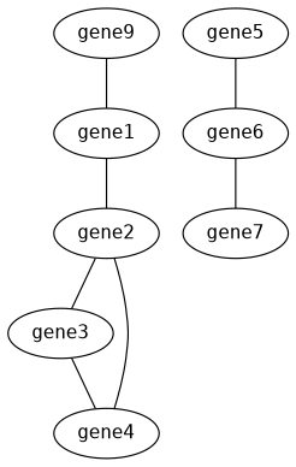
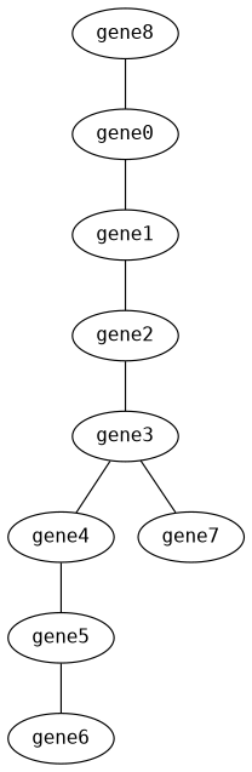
  strict graph {
    fontname="DejaVu Sans Mono"
    node [fontname="DejaVu Sans Mono"]
    edge [fontname="DejaVu Sans Mono"]
    gene1
    gene2
    gene3
    gene4
    gene5
    gene6
    gene7
-   gene9
+   gene8
+   gene9 [label=gene0]
    gene1 -- gene2
    gene2 -- gene3
    gene3 -- gene4
-   gene4 -- gene2
+   gene4 -- gene5
    gene5 -- gene6
-   gene6 -- gene7
+   gene3 -- gene7
+   gene8 -- gene9
    gene9 -- gene1
  }
